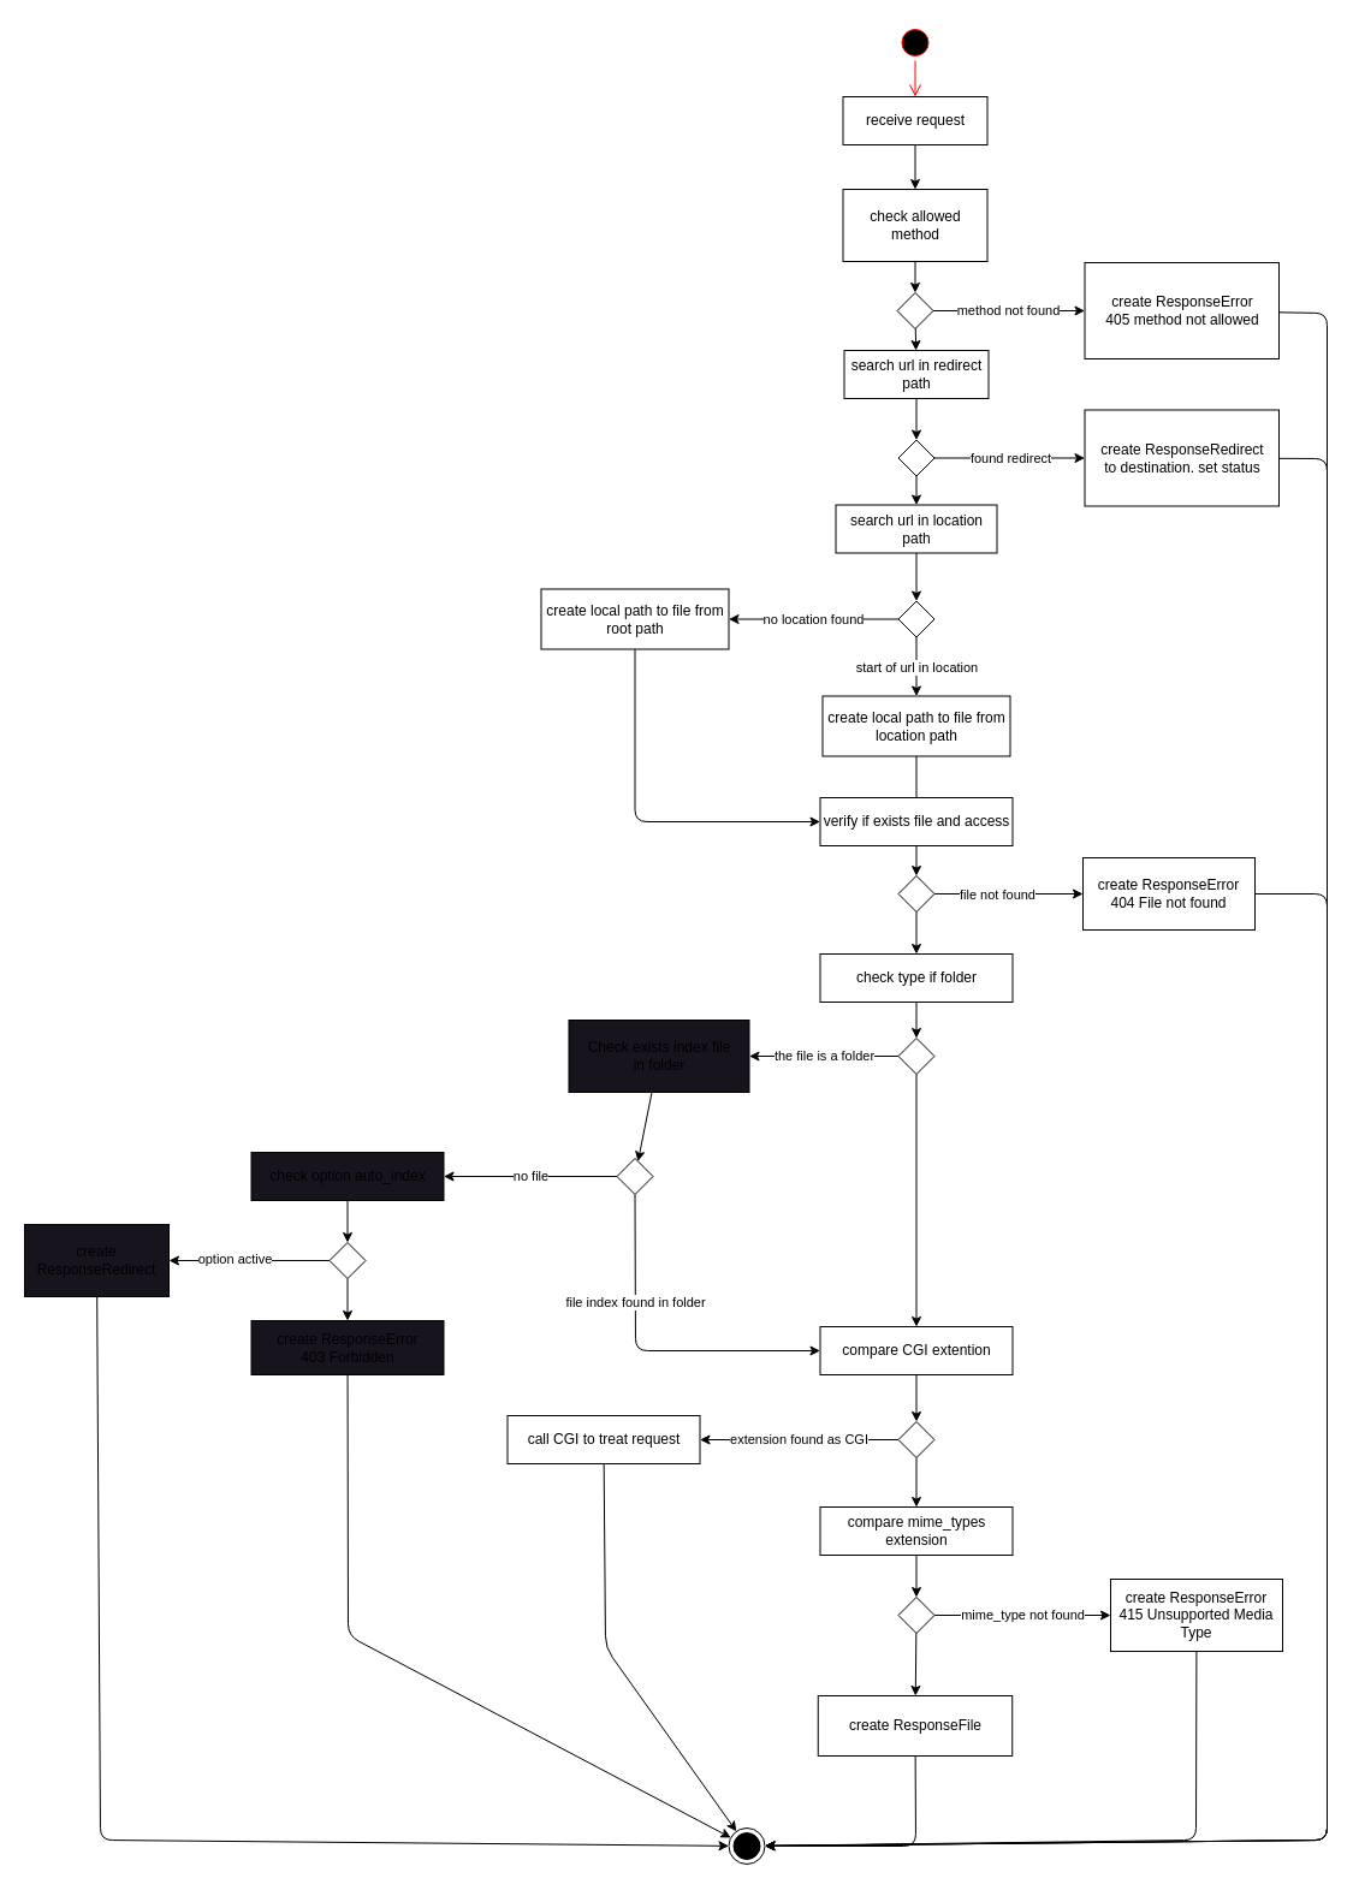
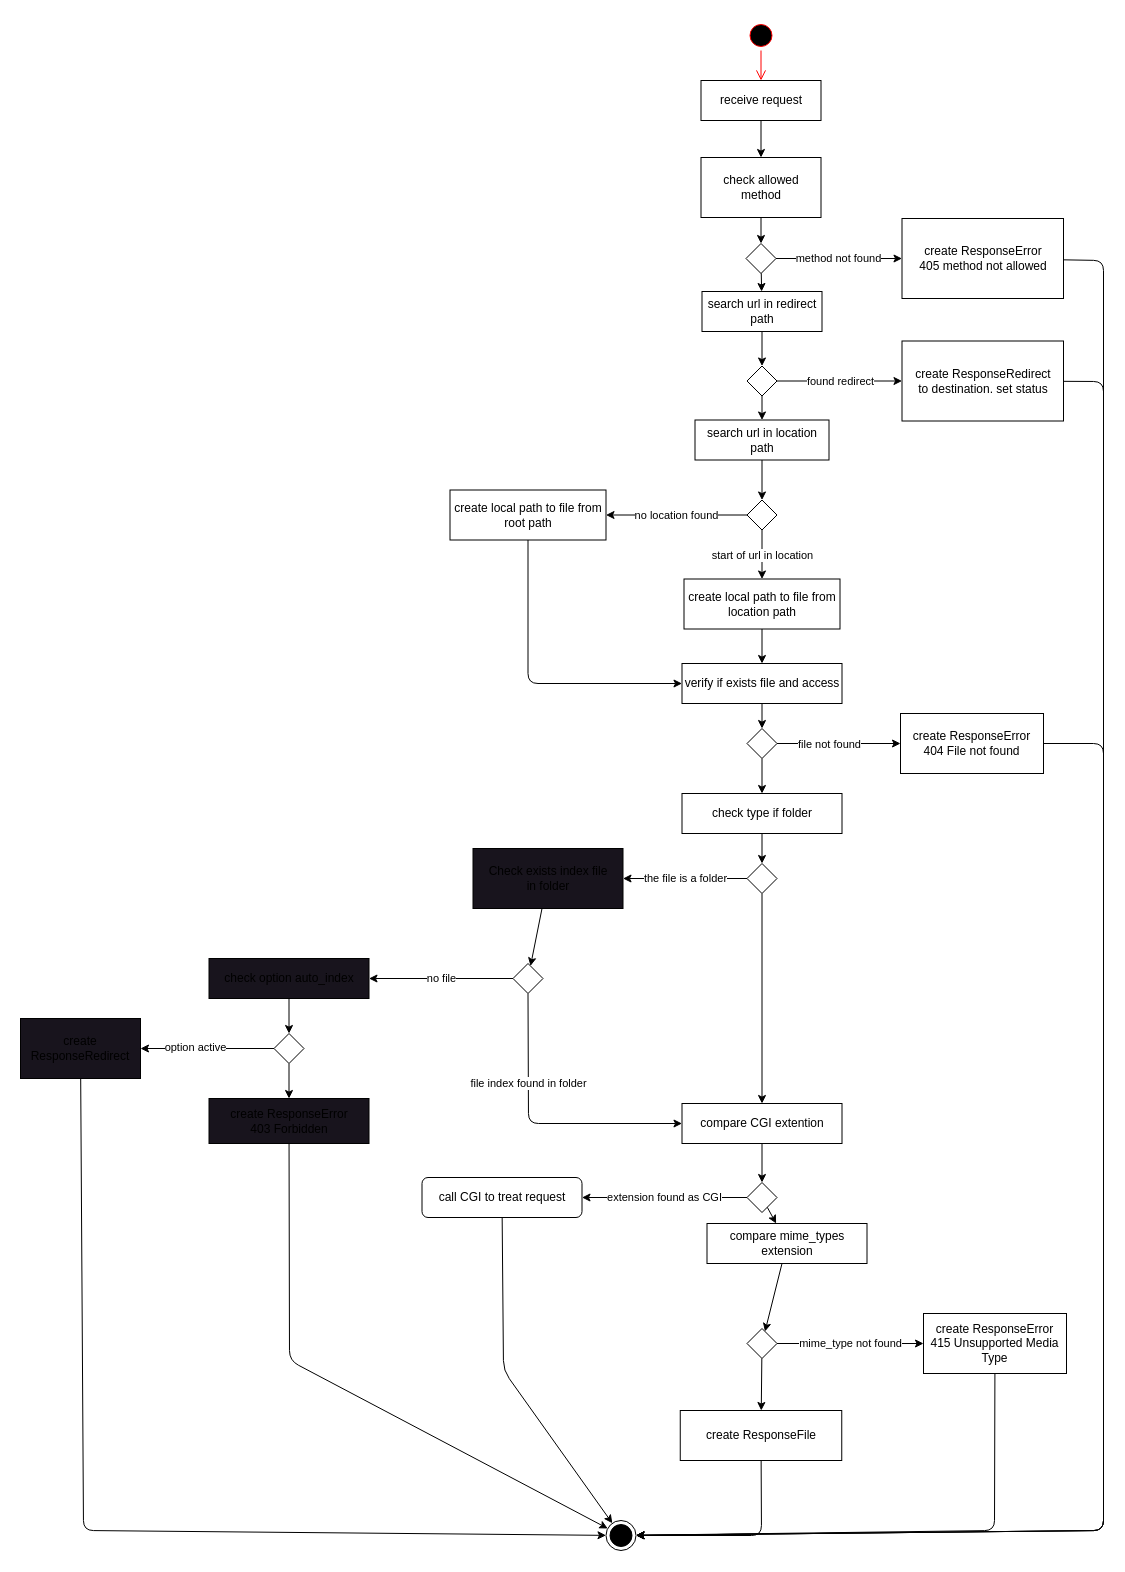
  <mxCell id="0" />
  <mxCell id="1" parent="0" />
  <mxCell id="2" value="" style="ellipse;html=1;shape=startState;fillColor=#000000;strokeColor=#ff0000;" parent="1" vertex="1"><mxGeometry x="745.5" y="20" width="30" height="30" as="geometry" /></mxCell>
  <mxCell id="3" value="" style="edgeStyle=orthogonalEdgeStyle;html=1;verticalAlign=bottom;endArrow=open;endSize=8;strokeColor=#ff0000;" parent="1" source="2" edge="1" target="5"><mxGeometry relative="1" as="geometry"><mxPoint x="760.5" y="100" as="targetPoint" /></mxGeometry></mxCell>
  <mxCell id="4" value="" style="edgeStyle=none;html=1;entryX=0.5;entryY=0;entryDx=0;entryDy=0;" edge="1" parent="1" source="5" target="29"><mxGeometry relative="1" as="geometry"><mxPoint x="761.5" y="167" as="targetPoint" /></mxGeometry></mxCell>
  <mxCell id="5" value="receive request" style="rounded=0;whiteSpace=wrap;html=1;" vertex="1" parent="1"><mxGeometry x="700.5" y="80" width="120" height="40" as="geometry" /></mxCell>
  <mxCell id="6" value="found redirect" style="edgeStyle=none;html=1;" edge="1" parent="1" source="9" target="11"><mxGeometry relative="1" as="geometry" /></mxCell>
  <mxCell id="7" value="start of url in location" style="edgeStyle=none;html=1;" edge="1" parent="1" source="17" target="13"><mxGeometry relative="1" as="geometry"><mxPoint x="680.5" y="604.5" as="sourcePoint" /></mxGeometry></mxCell>
  <mxCell id="8" value="" style="edgeStyle=none;html=1;" edge="1" parent="1" source="9" target="15"><mxGeometry relative="1" as="geometry" /></mxCell>
  <mxCell id="9" value="" style="rhombus;" vertex="1" parent="1"><mxGeometry x="746.5" y="365.5" width="30" height="30" as="geometry" /></mxCell>
  <mxCell id="10" value="" style="edgeStyle=none;html=1;" edge="1" parent="1" source="11" target="72"><mxGeometry relative="1" as="geometry"><mxPoint x="982.25" y="510.5" as="targetPoint" /><Array as="points"><mxPoint x="1103" y="381" /><mxPoint x="1103" y="1530" /></Array></mxGeometry></mxCell>
  <mxCell id="11" value="create ResponseRedirect&lt;br&gt;to destination. set status" style="rounded=0;whiteSpace=wrap;html=1;" vertex="1" parent="1"><mxGeometry x="901.5" y="340.5" width="161.5" height="80" as="geometry" /></mxCell>
- <mxCell id="12" value="" style="edgeStyle=none;html=1;endArrow=none;" edge="1" parent="1" source="13" target="47"><mxGeometry relative="1" as="geometry" /></mxCell>
+ <mxCell id="12" value="" style="edgeStyle=none;html=1;" edge="1" parent="1" source="13" target="47"><mxGeometry relative="1" as="geometry" /></mxCell>
  <mxCell id="13" value="create local path to file from location path" style="rounded=0;whiteSpace=wrap;html=1;" vertex="1" parent="1"><mxGeometry x="683.5" y="578.5" width="156" height="50" as="geometry" /></mxCell>
  <mxCell id="14" value="" style="edgeStyle=none;html=1;" edge="1" parent="1" source="15" target="17"><mxGeometry relative="1" as="geometry" /></mxCell>
  <mxCell id="15" value="search url in location path" style="rounded=0;whiteSpace=wrap;html=1;" vertex="1" parent="1"><mxGeometry x="694.5" y="419.5" width="134" height="40" as="geometry" /></mxCell>
  <mxCell id="16" value="no location found" style="edgeStyle=none;html=1;" edge="1" parent="1" source="17" target="18"><mxGeometry relative="1" as="geometry" /></mxCell>
  <mxCell id="17" value="" style="rhombus;" vertex="1" parent="1"><mxGeometry x="746.5" y="499.5" width="30" height="30" as="geometry" /></mxCell>
  <mxCell id="18" value="create local path to file from root path" style="rounded=0;whiteSpace=wrap;html=1;" vertex="1" parent="1"><mxGeometry x="449.5" y="489.5" width="156" height="50" as="geometry" /></mxCell>
  <mxCell id="19" value="" style="edgeStyle=none;html=1;" edge="1" parent="1" source="20" target="35"><mxGeometry relative="1" as="geometry" /></mxCell>
  <mxCell id="20" value="compare CGI extention" style="rounded=0;whiteSpace=wrap;html=1;" vertex="1" parent="1"><mxGeometry x="681.5" y="1103" width="160" height="40" as="geometry" /></mxCell>
  <mxCell id="21" value="" style="edgeStyle=none;html=1;exitX=0.5;exitY=1;exitDx=0;exitDy=0;entryX=0;entryY=0.5;entryDx=0;entryDy=0;" edge="1" parent="1" source="18" target="47"><mxGeometry relative="1" as="geometry"><mxPoint x="771.955" y="659.5" as="sourcePoint" /><mxPoint x="661.5" y="707" as="targetPoint" /><Array as="points"><mxPoint x="527.5" y="683" /></Array></mxGeometry></mxCell>
  <mxCell id="22" value="" style="edgeStyle=none;html=1;entryX=0.5;entryY=0;entryDx=0;entryDy=0;" edge="1" parent="1" source="23" target="9"><mxGeometry relative="1" as="geometry" /></mxCell>
  <mxCell id="23" value="search url in redirect path" style="rounded=0;whiteSpace=wrap;html=1;" vertex="1" parent="1"><mxGeometry x="701.5" y="291" width="120" height="40" as="geometry" /></mxCell>
  <mxCell id="24" value="" style="edgeStyle=none;html=1;" edge="1" parent="1" source="25" target="72"><mxGeometry relative="1" as="geometry"><mxPoint x="501.5" y="1287" as="targetPoint" /><Array as="points"><mxPoint x="503" y="1370" /></Array></mxGeometry></mxCell>
- <mxCell id="25" value="call CGI to treat request" style="rounded=0;whiteSpace=wrap;html=1;" vertex="1" parent="1"><mxGeometry x="421.5" y="1177" width="160" height="40" as="geometry" /></mxCell>
+ <mxCell id="25" value="call CGI to treat request" style="whiteSpace=wrap;html=1;rounded=1;" vertex="1" parent="1"><mxGeometry x="421.5" y="1177" width="160" height="40" as="geometry" /></mxCell>
  <mxCell id="26" value="" style="edgeStyle=none;html=1;exitX=1;exitY=0.5;exitDx=0;exitDy=0;" edge="1" parent="1" source="33" target="31"><mxGeometry relative="1" as="geometry"><mxPoint x="811.5" y="243" as="sourcePoint" /></mxGeometry></mxCell>
  <mxCell id="27" value="method not found" style="edgeLabel;html=1;align=center;verticalAlign=middle;resizable=0;points=[];" vertex="1" connectable="0" parent="26"><mxGeometry x="-0.434" y="-3" relative="1" as="geometry"><mxPoint x="26" y="-4" as="offset" /></mxGeometry></mxCell>
  <mxCell id="28" value="" style="edgeStyle=none;html=1;" edge="1" parent="1" source="29" target="33"><mxGeometry relative="1" as="geometry" /></mxCell>
  <mxCell id="29" value="check allowed method" style="rounded=0;whiteSpace=wrap;html=1;" vertex="1" parent="1"><mxGeometry x="700.5" y="157" width="120" height="60" as="geometry" /></mxCell>
  <mxCell id="30" value="" style="edgeStyle=none;html=1;" edge="1" parent="1" source="31" target="72"><mxGeometry relative="1" as="geometry"><mxPoint x="1163.75" y="258" as="targetPoint" /><Array as="points"><mxPoint x="1103" y="260" /><mxPoint x="1103" y="1530" /></Array></mxGeometry></mxCell>
  <mxCell id="31" value="create ResponseError&lt;br&gt;405 method not allowed" style="rounded=0;whiteSpace=wrap;html=1;" vertex="1" parent="1"><mxGeometry x="901.5" y="218" width="161.5" height="80" as="geometry" /></mxCell>
  <mxCell id="32" value="" style="edgeStyle=none;html=1;" edge="1" parent="1" source="33" target="23"><mxGeometry relative="1" as="geometry" /></mxCell>
  <mxCell id="33" value="" style="rhombus;" vertex="1" parent="1"><mxGeometry x="745.5" y="243" width="30" height="30" as="geometry" /></mxCell>
  <mxCell id="34" value="" style="edgeStyle=none;html=1;" edge="1" parent="1" source="35" target="38"><mxGeometry relative="1" as="geometry" /></mxCell>
  <mxCell id="35" value="" style="rhombus;" vertex="1" parent="1"><mxGeometry x="746.5" y="1182" width="30" height="30" as="geometry" /></mxCell>
  <mxCell id="36" value="extension found as CGI" style="edgeStyle=none;html=1;entryX=1;entryY=0.5;entryDx=0;entryDy=0;exitX=0;exitY=0.5;exitDx=0;exitDy=0;" edge="1" parent="1" source="35" target="25"><mxGeometry relative="1" as="geometry"><mxPoint x="755.5" y="949.5" as="sourcePoint" /><mxPoint x="614.5" y="949.5" as="targetPoint" /></mxGeometry></mxCell>
  <mxCell id="37" value="" style="edgeStyle=none;html=1;" edge="1" parent="1" source="38" target="43"><mxGeometry relative="1" as="geometry" /></mxCell>
- <mxCell id="38" value="compare mime_types extension" style="rounded=0;whiteSpace=wrap;html=1;" vertex="1" parent="1"><mxGeometry x="681.5" y="1253" width="160" height="40" as="geometry" /></mxCell>
+ <mxCell id="38" value="compare mime_types extension" style="rounded=0;whiteSpace=wrap;html=1;" vertex="1" parent="1"><mxGeometry x="706.5" y="1223" width="160" height="40" as="geometry" /></mxCell>
  <mxCell id="39" value="" style="edgeStyle=none;html=1;" edge="1" parent="1" source="40" target="72"><mxGeometry relative="1" as="geometry"><mxPoint x="994.5" y="1453" as="targetPoint" /><Array as="points"><mxPoint x="994" y="1530" /></Array></mxGeometry></mxCell>
  <mxCell id="40" value="create ResponseError&lt;br&gt;415 Unsupported Media Type" style="rounded=0;whiteSpace=wrap;html=1;" vertex="1" parent="1"><mxGeometry x="923" y="1313" width="143" height="60" as="geometry" /></mxCell>
  <mxCell id="41" value="mime_type not found" style="edgeStyle=none;html=1;" edge="1" parent="1" source="43" target="40"><mxGeometry relative="1" as="geometry" /></mxCell>
  <mxCell id="42" value="" style="edgeStyle=none;html=1;" edge="1" parent="1" source="43" target="74"><mxGeometry relative="1" as="geometry" /></mxCell>
  <mxCell id="43" value="" style="rhombus;" vertex="1" parent="1"><mxGeometry x="746.5" y="1328" width="30" height="30" as="geometry" /></mxCell>
  <mxCell id="44" value="" style="edgeStyle=none;html=1;" edge="1" parent="1" source="47" target="49"><mxGeometry relative="1" as="geometry" /></mxCell>
  <mxCell id="45" value="" style="edgeStyle=none;html=1;exitX=1;exitY=0.5;exitDx=0;exitDy=0;" edge="1" parent="1" source="49" target="51"><mxGeometry relative="1" as="geometry" /></mxCell>
  <mxCell id="46" value="file not found" style="edgeLabel;html=1;align=center;verticalAlign=middle;resizable=0;points=[];" vertex="1" connectable="0" parent="45"><mxGeometry x="-0.428" relative="1" as="geometry"><mxPoint x="17" as="offset" /></mxGeometry></mxCell>
  <mxCell id="47" value="verify if exists file and access" style="rounded=0;whiteSpace=wrap;html=1;" vertex="1" parent="1"><mxGeometry x="681.5" y="663" width="160" height="40" as="geometry" /></mxCell>
  <mxCell id="48" value="" style="edgeStyle=none;html=1;" edge="1" parent="1" source="49" target="53"><mxGeometry relative="1" as="geometry" /></mxCell>
  <mxCell id="49" value="" style="rhombus;" vertex="1" parent="1"><mxGeometry x="746.5" y="728" width="30" height="30" as="geometry" /></mxCell>
  <mxCell id="50" value="" style="edgeStyle=none;html=1;" edge="1" parent="1" source="51" target="72"><mxGeometry relative="1" as="geometry"><mxPoint x="971.5" y="853" as="targetPoint" /><Array as="points"><mxPoint x="1103" y="743" /><mxPoint x="1103" y="1530" /></Array></mxGeometry></mxCell>
  <mxCell id="51" value="create ResponseError&lt;br&gt;404 File not found" style="rounded=0;whiteSpace=wrap;html=1;" vertex="1" parent="1"><mxGeometry x="900" y="713" width="143" height="60" as="geometry" /></mxCell>
  <mxCell id="52" value="" style="edgeStyle=none;html=1;" edge="1" parent="1" source="53" target="56"><mxGeometry relative="1" as="geometry" /></mxCell>
  <mxCell id="53" value="check type if folder" style="rounded=0;whiteSpace=wrap;html=1;" vertex="1" parent="1"><mxGeometry x="681.5" y="793" width="160" height="40" as="geometry" /></mxCell>
  <mxCell id="54" value="the file is a folder" style="edgeStyle=none;html=1;" edge="1" parent="1" source="56" target="59"><mxGeometry relative="1" as="geometry" /></mxCell>
  <mxCell id="55" value="" style="edgeStyle=none;html=1;entryX=0.5;entryY=0;entryDx=0;entryDy=0;" edge="1" parent="1" source="56" target="20"><mxGeometry relative="1" as="geometry" /></mxCell>
  <mxCell id="56" value="" style="rhombus;" vertex="1" parent="1"><mxGeometry x="746.5" y="863" width="30" height="30" as="geometry" /></mxCell>
  <mxCell id="57" value="file index found in folder" style="edgeStyle=none;html=1;exitX=0.5;exitY=1;exitDx=0;exitDy=0;" edge="1" parent="1" source="67" target="20"><mxGeometry x="-0.365" relative="1" as="geometry"><mxPoint x="528" y="1063" as="sourcePoint" /><mxPoint x="527.5" y="988" as="targetPoint" /><Array as="points"><mxPoint x="528" y="1123" /></Array><mxPoint as="offset" /></mxGeometry></mxCell>
  <mxCell id="58" value="" style="edgeStyle=none;html=1;" edge="1" parent="1" source="59" target="67"><mxGeometry relative="1" as="geometry" /></mxCell>
  <mxCell id="59" value="Check exists index file&lt;br&gt;in folder" style="whiteSpace=wrap;html=1;fillColor=rgb(24, 20, 29);" vertex="1" parent="1"><mxGeometry x="472.5" y="848" width="150" height="60" as="geometry" /></mxCell>
  <mxCell id="60" value="" style="edgeStyle=none;html=1;" edge="1" parent="1" source="61" target="65"><mxGeometry relative="1" as="geometry" /></mxCell>
  <mxCell id="61" value="check option auto_index" style="whiteSpace=wrap;html=1;fillColor=rgb(24, 20, 29);" vertex="1" parent="1"><mxGeometry x="208.5" y="958" width="160" height="40" as="geometry" /></mxCell>
  <mxCell id="62" value="" style="edgeStyle=none;html=1;" edge="1" parent="1" source="65" target="69"><mxGeometry relative="1" as="geometry" /></mxCell>
  <mxCell id="63" value="option active" style="edgeLabel;html=1;align=center;verticalAlign=middle;resizable=0;points=[];" vertex="1" connectable="0" parent="62"><mxGeometry x="0.18" y="-2" relative="1" as="geometry"><mxPoint as="offset" /></mxGeometry></mxCell>
  <mxCell id="64" value="" style="edgeStyle=none;html=1;" edge="1" parent="1" source="65" target="71"><mxGeometry relative="1" as="geometry" /></mxCell>
  <mxCell id="65" value="" style="rhombus;" vertex="1" parent="1"><mxGeometry x="273.5" y="1033" width="30" height="30" as="geometry" /></mxCell>
  <mxCell id="66" value="no file" style="edgeStyle=none;html=1;" edge="1" parent="1" source="67" target="61"><mxGeometry relative="1" as="geometry" /></mxCell>
  <mxCell id="67" value="" style="rhombus;" vertex="1" parent="1"><mxGeometry x="512.5" y="963" width="30" height="30" as="geometry" /></mxCell>
  <mxCell id="68" value="" style="edgeStyle=none;html=1;" edge="1" parent="1" source="69" target="72"><mxGeometry relative="1" as="geometry"><mxPoint x="133" y="1158" as="targetPoint" /><Array as="points"><mxPoint x="83" y="1530" /></Array></mxGeometry></mxCell>
  <mxCell id="69" value="create ResponseRedirect" style="whiteSpace=wrap;html=1;fillColor=rgb(24, 20, 29);" vertex="1" parent="1"><mxGeometry x="20" y="1018" width="120" height="60" as="geometry" /></mxCell>
  <mxCell id="70" value="" style="edgeStyle=none;html=1;" edge="1" parent="1" source="71" target="72"><mxGeometry relative="1" as="geometry"><mxPoint x="341.5" y="1215.5" as="targetPoint" /><Array as="points"><mxPoint x="289" y="1360" /></Array></mxGeometry></mxCell>
  <mxCell id="71" value="create ResponseError&lt;br&gt;403 Forbidden" style="whiteSpace=wrap;html=1;fillColor=rgb(24, 20, 29);" vertex="1" parent="1"><mxGeometry x="208.5" y="1098" width="160" height="45" as="geometry" /></mxCell>
  <mxCell id="72" value="" style="ellipse;html=1;shape=endState;fillColor=strokeColor;" vertex="1" parent="1"><mxGeometry x="605.5" y="1520" width="30" height="30" as="geometry" /></mxCell>
  <mxCell id="73" value="" style="edgeStyle=none;html=1;" edge="1" parent="1" source="74" target="72"><mxGeometry relative="1" as="geometry"><mxPoint x="760.5" y="1535" as="targetPoint" /><Array as="points"><mxPoint x="761" y="1535" /></Array></mxGeometry></mxCell>
  <mxCell id="74" value="create ResponseFile" style="rounded=0;whiteSpace=wrap;html=1;" vertex="1" parent="1"><mxGeometry x="679.75" y="1410" width="161.5" height="50" as="geometry" /></mxCell>
